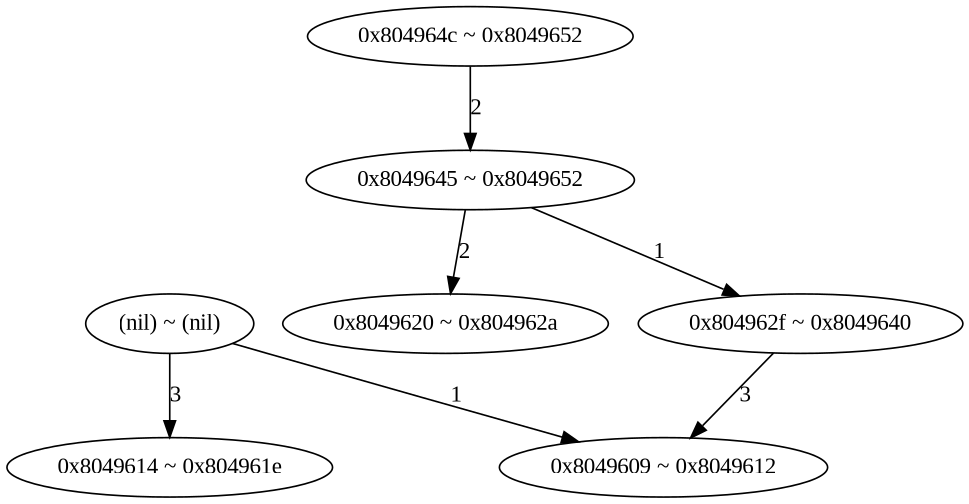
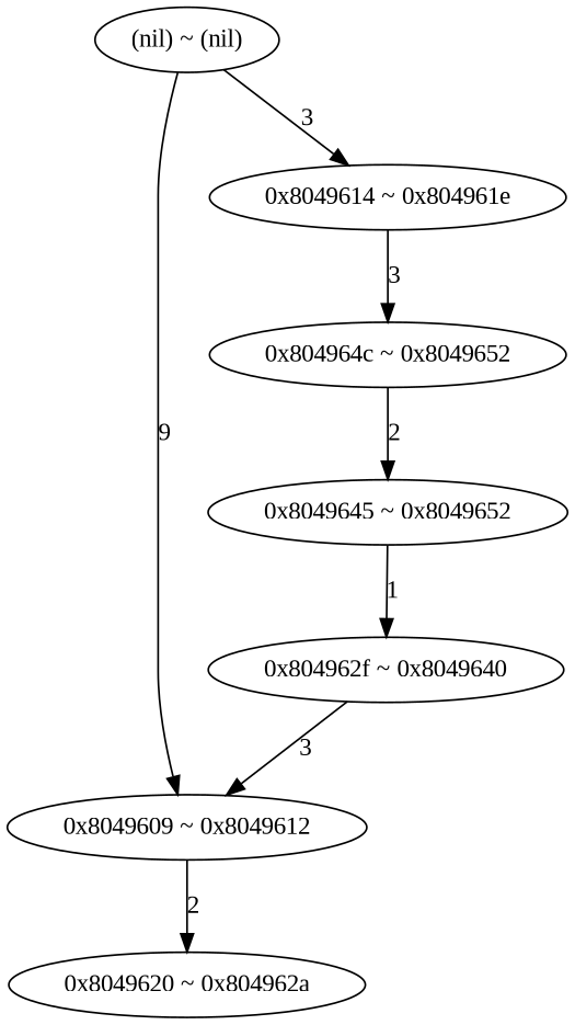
  digraph {
    fontname="Liberation Serif"
    node [fontname="Liberation Serif"]
    edge [fontname="Liberation Serif"]
    "(nil) ~ (nil)"
    "0x8049609 ~ 0x8049612"
    "0x8049614 ~ 0x804961e"
    "0x8049620 ~ 0x804962a"
    "0x804964c ~ 0x8049652"
    "0x8049645 ~ 0x8049652"
    "0x804962f ~ 0x8049640"
-   "(nil) ~ (nil)" -> "0x8049609 ~ 0x8049612" [label=1]
+   "(nil) ~ (nil)" -> "0x8049609 ~ 0x8049612" [label=9]
    "(nil) ~ (nil)" -> "0x8049614 ~ 0x804961e" [label=3]
-   "0x8049645 ~ 0x8049652" -> "0x8049620 ~ 0x804962a" [label=2]
+   "0x8049609 ~ 0x8049612" -> "0x8049620 ~ 0x804962a" [label=2]
+   "0x8049614 ~ 0x804961e" -> "0x804964c ~ 0x8049652" [label=3]
    "0x804964c ~ 0x8049652" -> "0x8049645 ~ 0x8049652" [label=2]
    "0x8049645 ~ 0x8049652" -> "0x804962f ~ 0x8049640" [label=1]
    "0x804962f ~ 0x8049640" -> "0x8049609 ~ 0x8049612" [label=3]
  }
